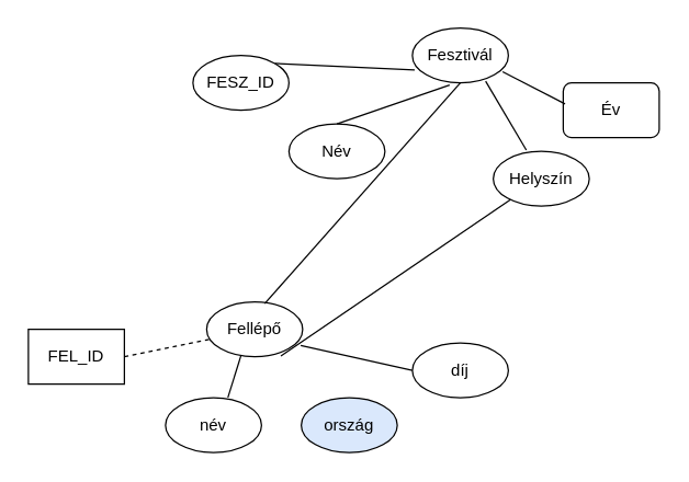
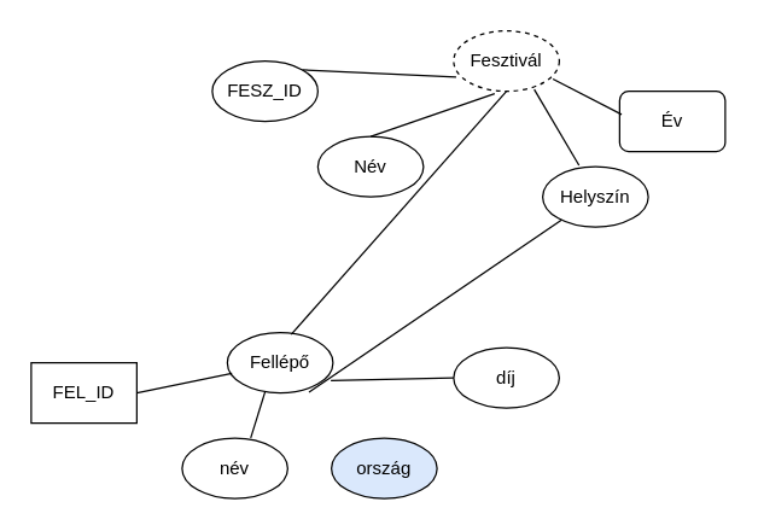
  <mxCell id="0" />
  <mxCell id="1" parent="0" />
- <mxCell id="2" value="Fesztivál" style="ellipse;whiteSpace=wrap;html=1;" vertex="1" parent="1"><mxGeometry x="300" y="20" width="70" height="40" as="geometry" /></mxCell>
+ <mxCell id="2" value="Fesztivál" style="ellipse;whiteSpace=wrap;html=1;dashed=1;" vertex="1" parent="1"><mxGeometry x="300" y="20" width="70" height="40" as="geometry" /></mxCell>
  <mxCell id="3" value="FESZ_ID" style="ellipse;whiteSpace=wrap;html=1;" vertex="1" parent="1"><mxGeometry x="140" y="40" width="70" height="40" as="geometry" /></mxCell>
  <mxCell id="4" value="Név" style="ellipse;whiteSpace=wrap;html=1;" vertex="1" parent="1"><mxGeometry x="210" y="90" width="70" height="40" as="geometry" /></mxCell>
  <mxCell id="5" value="Helyszín" style="ellipse;whiteSpace=wrap;html=1;" vertex="1" parent="1"><mxGeometry x="359" y="110" width="70" height="40" as="geometry" /></mxCell>
  <mxCell id="6" value="Év" style="whiteSpace=wrap;html=1;rounded=1;" vertex="1" parent="1"><mxGeometry x="410" y="60" width="70" height="40" as="geometry" /></mxCell>
  <mxCell id="7" value="" style="endArrow=none;html=1;rounded=0;exitX=1;exitY=0;exitDx=0;exitDy=0;entryX=0.024;entryY=0.763;entryDx=0;entryDy=0;entryPerimeter=0;" edge="1" parent="1" source="3" target="2"><mxGeometry width="50" height="50" relative="1" as="geometry"><mxPoint x="240" y="190" as="sourcePoint" /><mxPoint x="290" y="140" as="targetPoint" /></mxGeometry></mxCell>
  <mxCell id="8" value="" style="endArrow=none;html=1;rounded=0;exitX=0.5;exitY=0;exitDx=0;exitDy=0;entryX=0.388;entryY=1.039;entryDx=0;entryDy=0;entryPerimeter=0;" edge="1" parent="1" source="4" target="2"><mxGeometry width="50" height="50" relative="1" as="geometry"><mxPoint x="240" y="190" as="sourcePoint" /><mxPoint x="290" y="140" as="targetPoint" /></mxGeometry></mxCell>
  <mxCell id="9" value="" style="endArrow=none;html=1;rounded=0;exitX=0.344;exitY=-0.022;exitDx=0;exitDy=0;entryX=0.763;entryY=0.97;entryDx=0;entryDy=0;entryPerimeter=0;exitPerimeter=0;" edge="1" parent="1" source="5" target="2"><mxGeometry width="50" height="50" relative="1" as="geometry"><mxPoint x="315" y="120" as="sourcePoint" /><mxPoint x="326" y="72" as="targetPoint" /></mxGeometry></mxCell>
  <mxCell id="10" value="" style="endArrow=none;html=1;rounded=0;exitX=0.019;exitY=0.384;exitDx=0;exitDy=0;entryX=0.94;entryY=0.797;entryDx=0;entryDy=0;entryPerimeter=0;exitPerimeter=0;" edge="1" parent="1" source="6" target="2"><mxGeometry width="50" height="50" relative="1" as="geometry"><mxPoint x="393" y="119" as="sourcePoint" /><mxPoint x="352" y="69" as="targetPoint" /></mxGeometry></mxCell>
  <mxCell id="11" value="Fellépő" style="ellipse;whiteSpace=wrap;html=1;" vertex="1" parent="1"><mxGeometry x="150" y="220" width="70" height="40" as="geometry" /></mxCell>
  <mxCell id="12" value="" style="endArrow=none;html=1;rounded=0;exitX=0.605;exitY=0.03;exitDx=0;exitDy=0;entryX=0.5;entryY=1;entryDx=0;entryDy=0;exitPerimeter=0;" edge="1" parent="1" source="11" target="2"><mxGeometry width="50" height="50" relative="1" as="geometry"><mxPoint x="463" y="159" as="sourcePoint" /><mxPoint x="433" y="109" as="targetPoint" /></mxGeometry></mxCell>
  <mxCell id="13" value="ország" style="ellipse;whiteSpace=wrap;html=1;fillColor=#dae8fc;" vertex="1" parent="1"><mxGeometry x="219" y="290" width="70" height="40" as="geometry" /></mxCell>
  <mxCell id="14" value="név" style="ellipse;whiteSpace=wrap;html=1;" vertex="1" parent="1"><mxGeometry x="120" y="290" width="70" height="40" as="geometry" /></mxCell>
  <mxCell id="15" value="FEL_ID" style="whiteSpace=wrap;html=1;rounded=0;" vertex="1" parent="1"><mxGeometry x="20" y="240" width="70" height="40" as="geometry" /></mxCell>
- <mxCell id="16" value="díj" style="ellipse;whiteSpace=wrap;html=1;" vertex="1" parent="1"><mxGeometry x="300" y="250" width="70" height="40" as="geometry" /></mxCell>
- <mxCell id="17" value="" style="endArrow=none;html=1;rounded=0;exitX=1;exitY=0.5;exitDx=0;exitDy=0;entryX=0.044;entryY=0.677;entryDx=0;entryDy=0;entryPerimeter=0;dashed=1;" edge="1" parent="1" source="15" target="11"><mxGeometry width="50" height="50" relative="1" as="geometry"><mxPoint x="202" y="231" as="sourcePoint" /><mxPoint x="275" y="90" as="targetPoint" /></mxGeometry></mxCell>
+ <mxCell id="16" value="díj" style="ellipse;whiteSpace=wrap;html=1;" vertex="1" parent="1"><mxGeometry x="300" y="230" width="70" height="40" as="geometry" /></mxCell>
+ <mxCell id="17" value="" style="endArrow=none;html=1;rounded=0;exitX=1;exitY=0.5;exitDx=0;exitDy=0;entryX=0.044;entryY=0.677;entryDx=0;entryDy=0;entryPerimeter=0;" edge="1" parent="1" source="15" target="11"><mxGeometry width="50" height="50" relative="1" as="geometry"><mxPoint x="202" y="231" as="sourcePoint" /><mxPoint x="275" y="90" as="targetPoint" /></mxGeometry></mxCell>
  <mxCell id="18" value="" style="endArrow=none;html=1;rounded=0;exitX=0.65;exitY=-0.004;exitDx=0;exitDy=0;entryX=0.359;entryY=0.97;entryDx=0;entryDy=0;entryPerimeter=0;exitPerimeter=0;" edge="1" parent="1" source="14" target="11"><mxGeometry width="50" height="50" relative="1" as="geometry"><mxPoint x="100" y="270" as="sourcePoint" /><mxPoint x="163" y="257" as="targetPoint" /></mxGeometry></mxCell>
  <mxCell id="19" value="" style="endArrow=none;html=1;rounded=0;exitX=0.773;exitY=0.987;exitDx=0;exitDy=0;exitPerimeter=0;" edge="1" parent="1" source="11" target="5"><mxGeometry width="50" height="50" relative="1" as="geometry"><mxPoint x="110" y="280" as="sourcePoint" /><mxPoint x="173" y="267" as="targetPoint" /></mxGeometry></mxCell>
  <mxCell id="20" value="" style="endArrow=none;html=1;rounded=0;exitX=0.98;exitY=0.797;exitDx=0;exitDy=0;entryX=0;entryY=0.5;entryDx=0;entryDy=0;exitPerimeter=0;" edge="1" parent="1" source="11" target="16"><mxGeometry width="50" height="50" relative="1" as="geometry"><mxPoint x="120" y="290" as="sourcePoint" /><mxPoint x="183" y="277" as="targetPoint" /></mxGeometry></mxCell>
